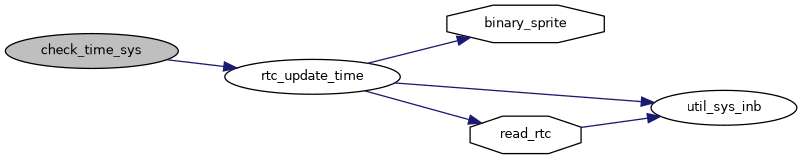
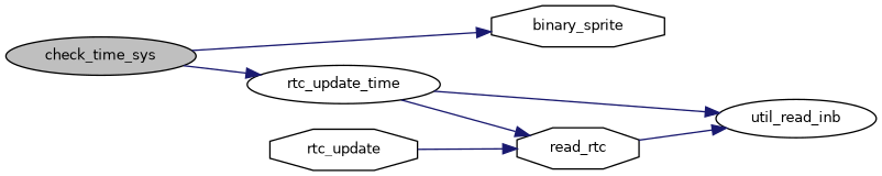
  digraph {
    rankdir=LR
    node [color=black fillcolor=white fontname=Helvetica fontsize=10 shape=ellipse style=filled]
    edge [color=midnightblue fontname=Helvetica fontsize=10 labelfontname=Helvetica labelfontsize=10 style=solid]
    n1 [fillcolor=grey75 fontcolor=black height=0.2 label=check_time_sys width=0.4]
    n2 [height=0.2 label=rtc_update_time width=0.4]
    n3 [height=0.2 label=binary_sprite shape=octagon width=0.4]
    n4 [height=0.2 label=read_rtc shape=octagon width=0.4]
-   n5 [height=0.2 label=util_sys_inb width=0.4]
+   n5 [height=0.2 label=util_read_inb width=0.4]
+   n6 [height=0.2 label=rtc_update shape=octagon width=0.4]
    n1 -> n2
-   n2 -> n3
+   n1 -> n3
    n2 -> n4
    n2 -> n5
    n4 -> n5
+   n6 -> n4
  }
